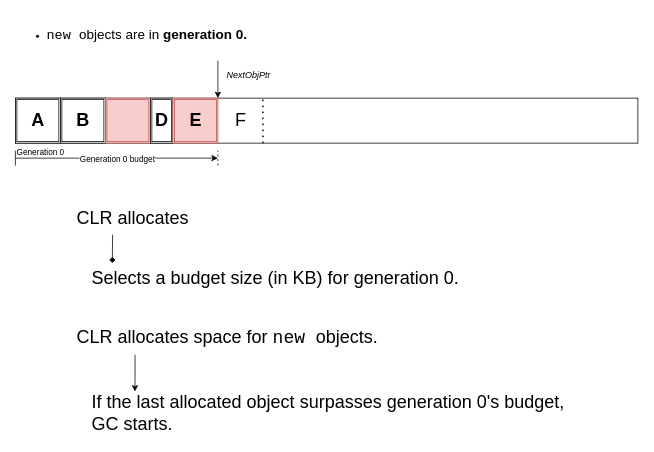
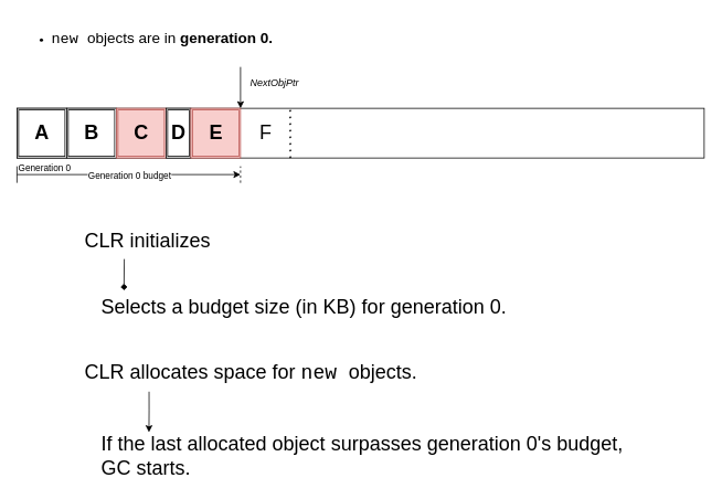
  <mxCell id="0" />
  <mxCell id="1" parent="0" />
  <mxCell id="2" value="&lt;ul&gt;&lt;li&gt;&lt;font style=&quot;font-size: 18px;&quot; face=&quot;Courier New&quot;&gt;new&amp;nbsp;&lt;font face=&quot;Helvetica&quot;&gt;objects are in &lt;b&gt;generation 0.&lt;/b&gt;&lt;/font&gt;&lt;/font&gt;&lt;/li&gt;&lt;/ul&gt;" style="text;strokeColor=none;fillColor=none;html=1;whiteSpace=wrap;verticalAlign=middle;overflow=hidden;" vertex="1" parent="1"><mxGeometry x="20" y="20" width="360" height="50" as="geometry" /></mxCell>
  <mxCell id="3" value="" style="rounded=0;whiteSpace=wrap;html=1;movable=1;resizable=1;rotatable=1;deletable=1;editable=1;locked=0;connectable=1;" vertex="1" parent="1"><mxGeometry x="20" y="130" width="830" height="60" as="geometry" /></mxCell>
  <mxCell id="4" value="" style="shape=ext;double=1;rounded=0;whiteSpace=wrap;html=1;" vertex="1" parent="1"><mxGeometry x="20" y="130" width="60" height="60" as="geometry" /></mxCell>
  <mxCell id="5" value="" style="shape=ext;double=1;rounded=0;whiteSpace=wrap;html=1;" vertex="1" parent="1"><mxGeometry x="80" y="130" width="60" height="60" as="geometry" /></mxCell>
  <mxCell id="6" value="" style="shape=ext;double=1;rounded=0;whiteSpace=wrap;html=1;fillColor=#f8cecc;strokeColor=#b85450;" vertex="1" parent="1"><mxGeometry x="140" y="130" width="60" height="60" as="geometry" /></mxCell>
  <mxCell id="7" value="" style="shape=ext;double=1;rounded=0;whiteSpace=wrap;html=1;container=0;" vertex="1" parent="1"><mxGeometry x="200" y="130" width="30" height="60" as="geometry" /></mxCell>
  <mxCell id="8" value="" style="shape=ext;double=1;rounded=0;whiteSpace=wrap;html=1;fillColor=#f8cecc;strokeColor=#b85450;" vertex="1" parent="1"><mxGeometry x="230" y="130" width="60" height="60" as="geometry" /></mxCell>
  <mxCell id="9" value="" style="endArrow=none;dashed=1;html=1;dashPattern=1 3;strokeWidth=2;rounded=0;" edge="1" parent="1"><mxGeometry width="50" height="50" relative="1" as="geometry"><mxPoint x="350.18" y="190" as="sourcePoint" /><mxPoint x="350" y="130" as="targetPoint" /></mxGeometry></mxCell>
  <mxCell id="10" value="A" style="text;strokeColor=none;fillColor=none;html=1;fontSize=24;fontStyle=1;verticalAlign=middle;align=center;" vertex="1" parent="1"><mxGeometry x="20" y="130" width="60" height="60" as="geometry" /></mxCell>
  <mxCell id="11" value="B" style="text;strokeColor=none;fillColor=none;html=1;fontSize=24;fontStyle=1;verticalAlign=middle;align=center;" vertex="1" parent="1"><mxGeometry x="80" y="130" width="60" height="60" as="geometry" /></mxCell>
+ <mxCell id="12" value="C" style="text;strokeColor=none;fillColor=none;html=1;fontSize=24;fontStyle=1;verticalAlign=middle;align=center;" vertex="1" parent="1"><mxGeometry x="140" y="130" width="60" height="60" as="geometry" /></mxCell>
  <mxCell id="13" value="D" style="text;strokeColor=none;fillColor=none;html=1;fontSize=24;fontStyle=1;verticalAlign=middle;align=center;" vertex="1" parent="1"><mxGeometry x="200" y="130" width="30" height="60" as="geometry" /></mxCell>
  <mxCell id="14" value="E" style="text;strokeColor=none;fillColor=none;html=1;fontSize=24;fontStyle=1;verticalAlign=middle;align=center;" vertex="1" parent="1"><mxGeometry x="230" y="130" width="60" height="60" as="geometry" /></mxCell>
  <mxCell id="15" value="&lt;div&gt;F&lt;/div&gt;" style="text;strokeColor=none;fillColor=none;html=1;fontSize=24;fontStyle=0;verticalAlign=middle;align=center;" vertex="1" parent="1"><mxGeometry x="290" y="130" width="60" height="60" as="geometry" /></mxCell>
  <mxCell id="16" value="" style="endArrow=classic;html=1;rounded=0;entryX=0;entryY=0;entryDx=0;entryDy=0;" edge="1" parent="1" target="15"><mxGeometry width="50" height="50" relative="1" as="geometry"><mxPoint x="290" y="80" as="sourcePoint" /><mxPoint x="350" y="40" as="targetPoint" /></mxGeometry></mxCell>
  <mxCell id="17" value="NextObjPtr" style="text;html=1;align=left;verticalAlign=middle;whiteSpace=wrap;rounded=0;fontStyle=2" vertex="1" parent="1"><mxGeometry x="300" y="85" width="60" height="30" as="geometry" /></mxCell>
  <mxCell id="18" value="" style="endArrow=classic;html=1;rounded=0;" edge="1" parent="1"><mxGeometry relative="1" as="geometry"><mxPoint x="20" y="210" as="sourcePoint" /><mxPoint x="290" y="210" as="targetPoint" /></mxGeometry></mxCell>
  <mxCell id="19" value="Generation 0 budget" style="edgeLabel;resizable=0;html=1;;align=center;verticalAlign=middle;" connectable="0" vertex="1" parent="18"><mxGeometry relative="1" as="geometry" /></mxCell>
  <mxCell id="20" value="Generation 0" style="edgeLabel;resizable=0;html=1;;align=left;verticalAlign=bottom;" connectable="0" vertex="1" parent="18"><mxGeometry x="-1" relative="1" as="geometry" /></mxCell>
  <mxCell id="21" value="" style="endArrow=none;dashed=1;html=1;rounded=0;" edge="1" parent="1"><mxGeometry width="50" height="50" relative="1" as="geometry"><mxPoint x="290" y="220" as="sourcePoint" /><mxPoint x="290" y="200" as="targetPoint" /></mxGeometry></mxCell>
  <mxCell id="22" value="" style="endArrow=none;html=1;rounded=0;" edge="1" parent="1"><mxGeometry width="50" height="50" relative="1" as="geometry"><mxPoint x="20" y="220" as="sourcePoint" /><mxPoint x="20" y="200" as="targetPoint" /></mxGeometry></mxCell>
  <mxCell id="23" style="edgeStyle=orthogonalEdgeStyle;rounded=0;orthogonalLoop=1;jettySize=auto;html=1;exitX=0.073;exitY=1.05;exitDx=0;exitDy=0;entryX=0.043;entryY=-0.002;entryDx=0;entryDy=0;exitPerimeter=0;entryPerimeter=0;endArrow=diamond;" edge="1" parent="1" source="24" target="25"><mxGeometry relative="1" as="geometry" /></mxCell>
- <mxCell id="24" value="CLR allocates" style="text;strokeColor=none;fillColor=none;html=1;fontSize=24;fontStyle=0;verticalAlign=middle;align=left;" vertex="1" parent="1"><mxGeometry x="100" y="270" width="680" height="40" as="geometry" /></mxCell>
+ <mxCell id="24" value="CLR initializes" style="text;strokeColor=none;fillColor=none;html=1;fontSize=24;fontStyle=0;verticalAlign=middle;align=left;" vertex="1" parent="1"><mxGeometry x="100" y="270" width="680" height="40" as="geometry" /></mxCell>
  <mxCell id="25" value="Selects a budget size (in KB) for generation 0." style="text;strokeColor=none;fillColor=none;html=1;fontSize=24;fontStyle=0;verticalAlign=middle;align=left;" vertex="1" parent="1"><mxGeometry x="120" y="350" width="680" height="40" as="geometry" /></mxCell>
  <mxCell id="26" value="CLR allocates space for &lt;font face=&quot;Courier New&quot;&gt;new &lt;/font&gt;&lt;font face=&quot;Helvetica&quot;&gt;objects.&lt;/font&gt;" style="text;strokeColor=none;fillColor=none;html=1;fontSize=24;fontStyle=0;verticalAlign=middle;align=left;" vertex="1" parent="1"><mxGeometry x="100" y="430" width="680" height="40" as="geometry" /></mxCell>
  <mxCell id="27" value="If the last allocated object surpasses generation 0's budget, GC starts." style="text;strokeColor=none;fillColor=none;html=1;fontSize=24;fontStyle=0;verticalAlign=middle;align=left;whiteSpace=wrap;" vertex="1" parent="1"><mxGeometry x="120" y="520" width="660" height="60" as="geometry" /></mxCell>
  <mxCell id="28" style="edgeStyle=orthogonalEdgeStyle;rounded=0;orthogonalLoop=1;jettySize=auto;html=1;exitX=0.117;exitY=1.055;exitDx=0;exitDy=0;entryX=0.09;entryY=0.021;entryDx=0;entryDy=0;entryPerimeter=0;exitPerimeter=0;" edge="1" parent="1" source="26" target="27"><mxGeometry relative="1" as="geometry" /></mxCell>
